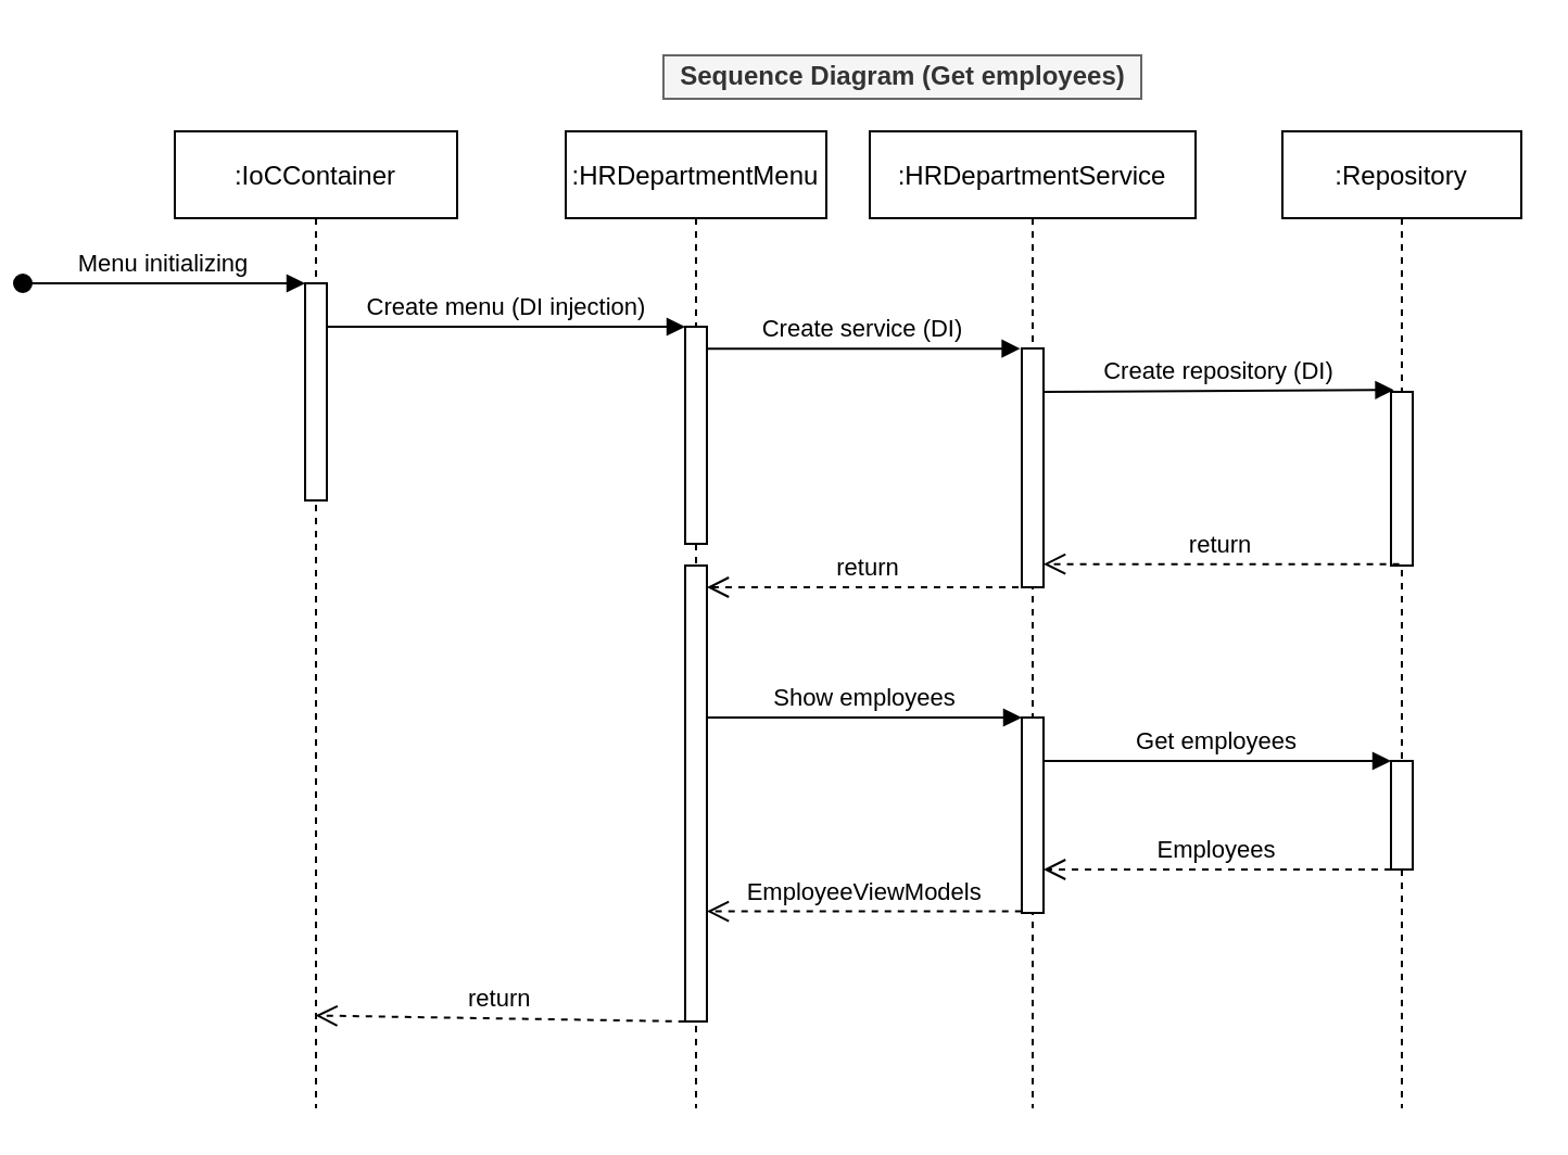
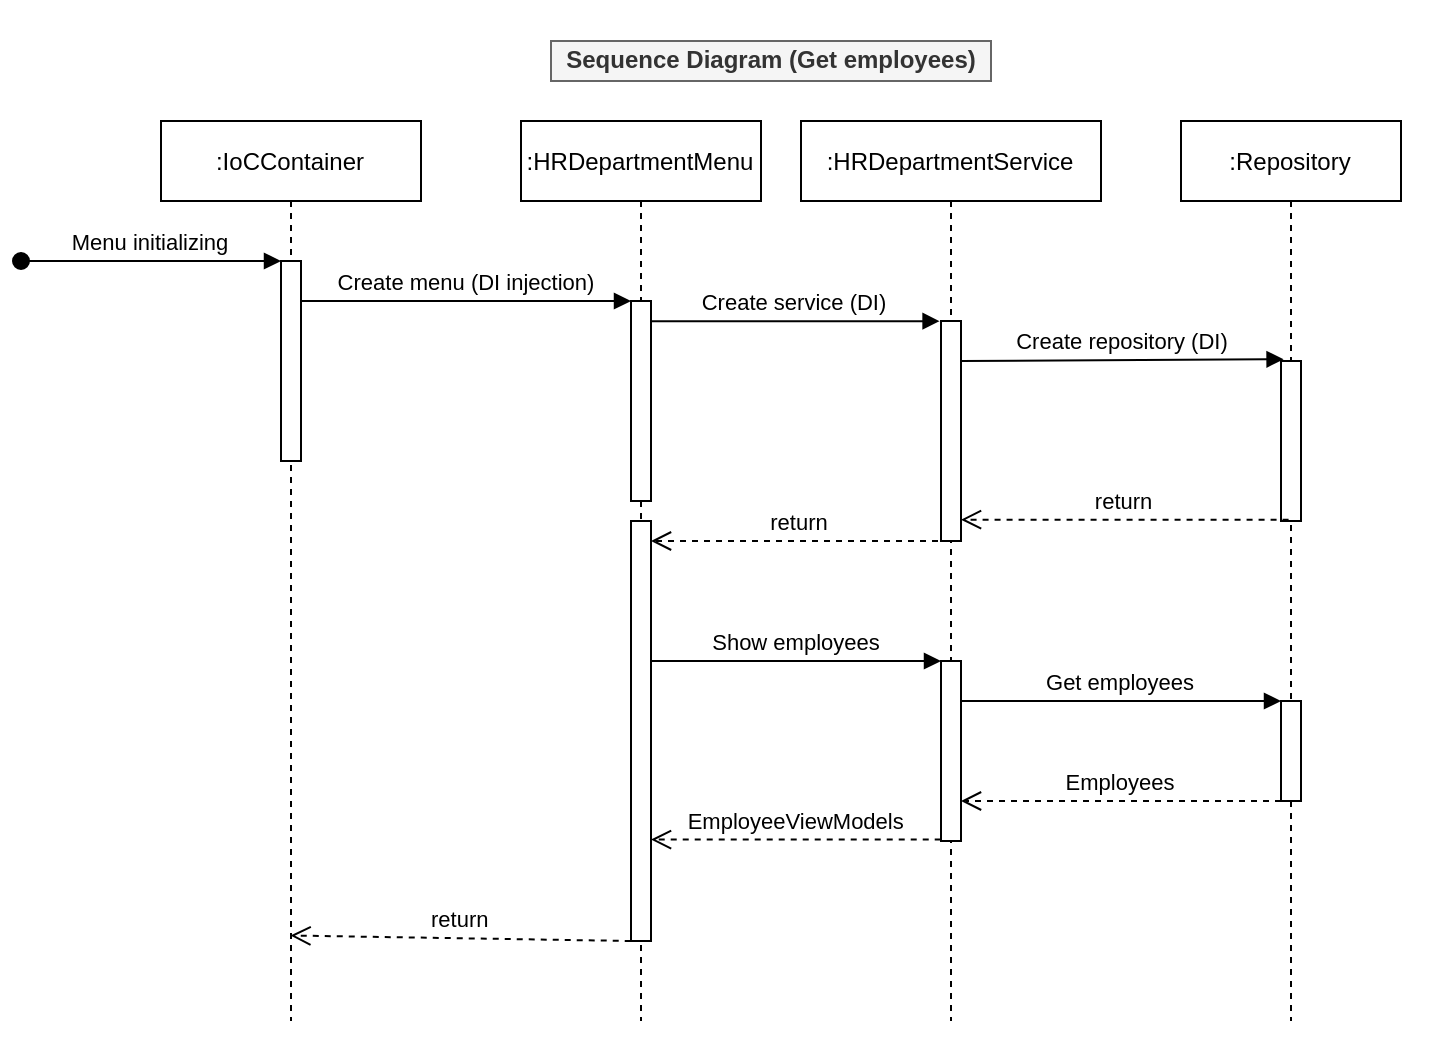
  <mxCell id="0" />
  <mxCell id="1" parent="0" />
  <mxCell id="2" value=":IoCContainer" style="shape=umlLifeline;perimeter=lifelinePerimeter;container=1;collapsible=0;recursiveResize=0;rounded=0;shadow=0;strokeWidth=1;" parent="1" vertex="1"><mxGeometry x="20" y="60" width="130" height="450" as="geometry" /></mxCell>
  <mxCell id="3" value="" style="points=[];perimeter=orthogonalPerimeter;rounded=0;shadow=0;strokeWidth=1;" parent="2" vertex="1"><mxGeometry x="60" y="70" width="10" height="100" as="geometry" /></mxCell>
  <mxCell id="4" value="Menu initializing" style="verticalAlign=bottom;startArrow=oval;endArrow=block;startSize=8;shadow=0;strokeWidth=1;" parent="2" target="3" edge="1"><mxGeometry relative="1" as="geometry"><mxPoint x="-70" y="70" as="sourcePoint" /></mxGeometry></mxCell>
  <mxCell id="5" value=":HRDepartmentMenu" style="shape=umlLifeline;perimeter=lifelinePerimeter;container=1;collapsible=0;recursiveResize=0;rounded=0;shadow=0;strokeWidth=1;" parent="1" vertex="1"><mxGeometry x="200" y="60" width="120" height="450" as="geometry" /></mxCell>
  <mxCell id="6" value="" style="points=[];perimeter=orthogonalPerimeter;rounded=0;shadow=0;strokeWidth=1;" parent="5" vertex="1"><mxGeometry x="55" y="90" width="10" height="100" as="geometry" /></mxCell>
  <mxCell id="7" value="" style="points=[];perimeter=orthogonalPerimeter;rounded=0;shadow=0;strokeWidth=1;" vertex="1" parent="5"><mxGeometry x="55" y="200" width="10" height="210" as="geometry" /></mxCell>
  <mxCell id="8" value="Create menu (DI injection)" style="verticalAlign=bottom;endArrow=block;entryX=0;entryY=0;shadow=0;strokeWidth=1;" parent="1" source="3" target="6" edge="1"><mxGeometry relative="1" as="geometry"><mxPoint x="175" y="140" as="sourcePoint" /></mxGeometry></mxCell>
  <mxCell id="9" value=":HRDepartmentService" style="shape=umlLifeline;perimeter=lifelinePerimeter;container=1;collapsible=0;recursiveResize=0;rounded=0;shadow=0;strokeWidth=1;" vertex="1" parent="1"><mxGeometry x="340" y="60" width="150" height="450" as="geometry" /></mxCell>
  <mxCell id="10" value="" style="points=[];perimeter=orthogonalPerimeter;rounded=0;shadow=0;strokeWidth=1;" vertex="1" parent="9"><mxGeometry x="70" y="100" width="10" height="110" as="geometry" /></mxCell>
  <mxCell id="11" value="" style="points=[];perimeter=orthogonalPerimeter;rounded=0;shadow=0;strokeWidth=1;" vertex="1" parent="9"><mxGeometry x="70" y="270" width="10" height="90" as="geometry" /></mxCell>
  <mxCell id="12" value=":Repository" style="shape=umlLifeline;perimeter=lifelinePerimeter;container=1;collapsible=0;recursiveResize=0;rounded=0;shadow=0;strokeWidth=1;" vertex="1" parent="1"><mxGeometry x="530" y="60" width="110" height="450" as="geometry" /></mxCell>
  <mxCell id="13" value="" style="points=[];perimeter=orthogonalPerimeter;rounded=0;shadow=0;strokeWidth=1;" vertex="1" parent="12"><mxGeometry x="50" y="120" width="10" height="80" as="geometry" /></mxCell>
  <mxCell id="14" value="Create service (DI)" style="verticalAlign=bottom;endArrow=block;entryX=-0.071;entryY=0.001;shadow=0;strokeWidth=1;entryDx=0;entryDy=0;entryPerimeter=0;" edge="1" parent="1" source="6" target="10"><mxGeometry relative="1" as="geometry"><mxPoint x="248" y="160" as="sourcePoint" /><mxPoint x="403" y="160" as="targetPoint" /></mxGeometry></mxCell>
  <mxCell id="15" value="Create repository (DI)" style="verticalAlign=bottom;endArrow=block;entryX=0.129;entryY=-0.011;shadow=0;strokeWidth=1;entryDx=0;entryDy=0;entryPerimeter=0;" edge="1" parent="1" target="13"><mxGeometry relative="1" as="geometry"><mxPoint x="420" y="180" as="sourcePoint" /><mxPoint x="574.29" y="180" as="targetPoint" /></mxGeometry></mxCell>
- <mxCell id="16" value="Sequence Diagram (Get employees)" style="text;html=1;align=center;verticalAlign=middle;resizable=0;points=[];autosize=1;fontStyle=1;fillColor=#f5f5f5;strokeColor=#666666;fontColor=#333333;" vertex="1" parent="1"><mxGeometry x="245" y="25" width="220" height="20" as="geometry" /></mxCell>
+ <mxCell id="16" value="Sequence Diagram (Get employees)" style="text;html=1;align=center;verticalAlign=middle;resizable=0;points=[];autosize=1;fontStyle=1;fillColor=#f5f5f5;strokeColor=#666666;fontColor=#333333;" vertex="1" parent="1"><mxGeometry x="215" y="20" width="220" height="20" as="geometry" /></mxCell>
  <mxCell id="17" value="return" style="verticalAlign=bottom;endArrow=open;dashed=1;endSize=8;shadow=0;strokeWidth=1;exitX=0.489;exitY=0.443;exitDx=0;exitDy=0;exitPerimeter=0;" edge="1" parent="1" source="12" target="10"><mxGeometry relative="1" as="geometry"><mxPoint x="430" y="230" as="targetPoint" /><mxPoint x="585" y="230" as="sourcePoint" /></mxGeometry></mxCell>
  <mxCell id="18" value="return" style="verticalAlign=bottom;endArrow=open;dashed=1;endSize=8;shadow=0;strokeWidth=1;" edge="1" parent="1" source="9" target="7"><mxGeometry relative="1" as="geometry"><mxPoint x="266" y="260" as="targetPoint" /><mxPoint x="407.86" y="240" as="sourcePoint" /><Array as="points"><mxPoint x="380" y="270" /></Array></mxGeometry></mxCell>
  <mxCell id="19" value="Show employees" style="verticalAlign=bottom;endArrow=block;shadow=0;strokeWidth=1;" edge="1" parent="1" source="7"><mxGeometry relative="1" as="geometry"><mxPoint x="270" y="330" as="sourcePoint" /><mxPoint x="410" y="330" as="targetPoint" /></mxGeometry></mxCell>
  <mxCell id="20" value="" style="points=[];perimeter=orthogonalPerimeter;rounded=0;shadow=0;strokeWidth=1;" vertex="1" parent="1"><mxGeometry x="580" y="350" width="10" height="50" as="geometry" /></mxCell>
  <mxCell id="21" value="Get employees" style="verticalAlign=bottom;endArrow=block;shadow=0;strokeWidth=1;" edge="1" parent="1"><mxGeometry relative="1" as="geometry"><mxPoint x="420" y="350" as="sourcePoint" /><mxPoint x="580" y="350" as="targetPoint" /></mxGeometry></mxCell>
  <mxCell id="22" value="Employees" style="verticalAlign=bottom;endArrow=open;dashed=1;endSize=8;shadow=0;strokeWidth=1;exitX=0.489;exitY=0.443;exitDx=0;exitDy=0;exitPerimeter=0;" edge="1" parent="1"><mxGeometry relative="1" as="geometry"><mxPoint x="420" y="400" as="targetPoint" /><mxPoint x="580" y="400" as="sourcePoint" /></mxGeometry></mxCell>
  <mxCell id="23" value="EmployeeViewModels" style="verticalAlign=bottom;endArrow=open;dashed=1;endSize=8;shadow=0;strokeWidth=1;exitX=-0.014;exitY=0.992;exitDx=0;exitDy=0;exitPerimeter=0;" edge="1" parent="1" source="11" target="7"><mxGeometry relative="1" as="geometry"><mxPoint x="270" y="400" as="targetPoint" /><mxPoint x="360" y="400" as="sourcePoint" /></mxGeometry></mxCell>
  <mxCell id="24" value="return" style="verticalAlign=bottom;endArrow=open;dashed=1;endSize=8;shadow=0;strokeWidth=1;exitX=-0.014;exitY=0.992;exitDx=0;exitDy=0;exitPerimeter=0;entryX=0.498;entryY=0.905;entryDx=0;entryDy=0;entryPerimeter=0;" edge="1" parent="1" target="2"><mxGeometry relative="1" as="geometry"><mxPoint x="110" y="470" as="targetPoint" /><mxPoint x="254.86" y="470" as="sourcePoint" /></mxGeometry></mxCell>
